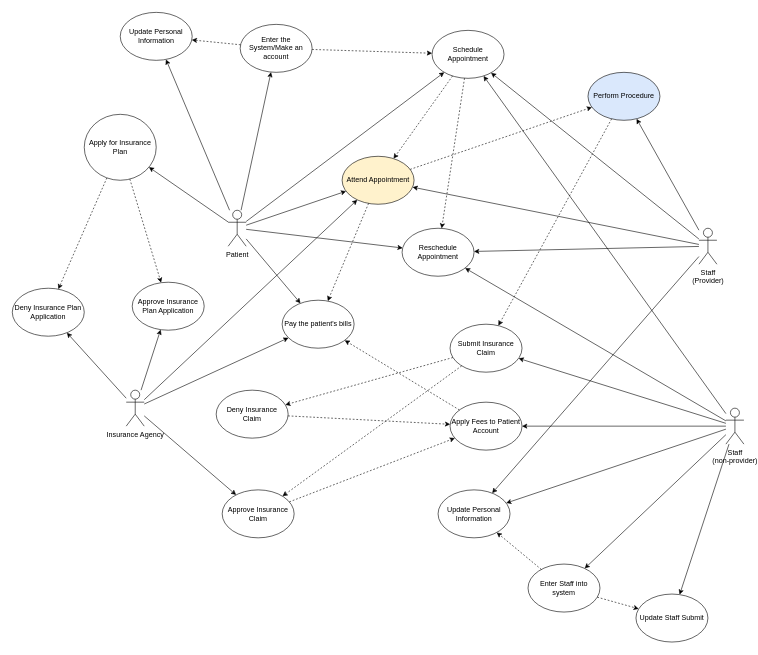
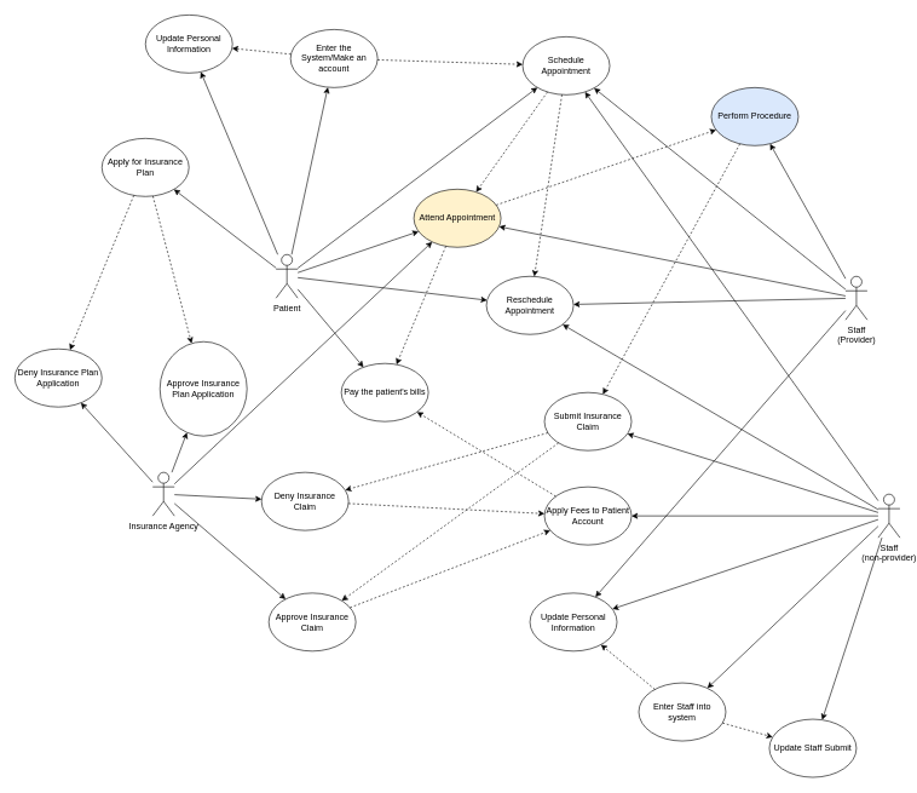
  <mxCell id="0" />
  <mxCell id="1" parent="0" />
  <mxCell id="2" value="Patient" style="shape=umlActor;verticalLabelPosition=bottom;verticalAlign=top;html=1;outlineConnect=0;" parent="1" vertex="1"><mxGeometry x="380" y="350" width="30" height="60" as="geometry" /></mxCell>
  <mxCell id="3" value="" style="endArrow=classic;html=1;rounded=0;" parent="1" source="2" target="9" edge="1"><mxGeometry width="50" height="50" relative="1" as="geometry"><mxPoint x="600" y="310" as="sourcePoint" /><mxPoint x="810" y="110" as="targetPoint" /></mxGeometry></mxCell>
  <mxCell id="4" value="Staff&lt;br&gt;(Provider)" style="shape=umlActor;verticalLabelPosition=bottom;verticalAlign=top;html=1;outlineConnect=0;" parent="1" vertex="1"><mxGeometry x="1165" y="380" width="30" height="60" as="geometry" /></mxCell>
  <mxCell id="5" value="Insurance Agency" style="shape=umlActor;verticalLabelPosition=bottom;verticalAlign=top;html=1;outlineConnect=0;" parent="1" vertex="1"><mxGeometry x="210" y="650" width="30" height="60" as="geometry" /></mxCell>
  <mxCell id="6" value="Staff&lt;br&gt;(non-provider)" style="shape=umlActor;verticalLabelPosition=bottom;verticalAlign=top;html=1;outlineConnect=0;" parent="1" vertex="1"><mxGeometry x="1210" y="680" width="30" height="60" as="geometry" /></mxCell>
  <mxCell id="7" value="Schedule Appointment" style="ellipse;whiteSpace=wrap;html=1;" parent="1" vertex="1"><mxGeometry x="720" y="50" width="120" height="80" as="geometry" /></mxCell>
  <mxCell id="8" value="Pay the patient's bills" style="ellipse;whiteSpace=wrap;html=1;" parent="1" vertex="1"><mxGeometry x="470" y="500" width="120" height="80" as="geometry" /></mxCell>
- <mxCell id="9" value="Apply for Insurance Plan" style="ellipse;whiteSpace=wrap;html=1;" parent="1" vertex="1"><mxGeometry x="140" y="190" width="120" height="110" as="geometry" /></mxCell>
+ <mxCell id="9" value="Apply for Insurance Plan" style="ellipse;whiteSpace=wrap;html=1;" parent="1" vertex="1"><mxGeometry x="140" y="190" width="120" height="80" as="geometry" /></mxCell>
  <mxCell id="10" value="" style="endArrow=classic;html=1;rounded=0;" parent="1" source="2" target="8" edge="1"><mxGeometry width="50" height="50" relative="1" as="geometry"><mxPoint x="740" y="380" as="sourcePoint" /><mxPoint x="820" y="120" as="targetPoint" /></mxGeometry></mxCell>
  <mxCell id="11" value="" style="endArrow=classic;html=1;rounded=0;" parent="1" source="2" target="7" edge="1"><mxGeometry width="50" height="50" relative="1" as="geometry"><mxPoint x="670" y="376" as="sourcePoint" /><mxPoint x="756" y="293" as="targetPoint" /></mxGeometry></mxCell>
  <mxCell id="12" value="Attend Appointment" style="ellipse;whiteSpace=wrap;html=1;fillColor=#fff2cc;" parent="1" vertex="1"><mxGeometry x="570" y="260" width="120" height="80" as="geometry" /></mxCell>
  <mxCell id="13" value="" style="endArrow=classic;html=1;rounded=0;" parent="1" source="2" target="12" edge="1"><mxGeometry width="50" height="50" relative="1" as="geometry"><mxPoint x="670" y="390" as="sourcePoint" /><mxPoint x="780" y="390" as="targetPoint" /></mxGeometry></mxCell>
  <mxCell id="14" value="" style="endArrow=classic;html=1;rounded=0;" parent="1" source="4" target="12" edge="1"><mxGeometry width="50" height="50" relative="1" as="geometry"><mxPoint x="670" y="400" as="sourcePoint" /><mxPoint x="797" y="482" as="targetPoint" /></mxGeometry></mxCell>
  <mxCell id="15" value="" style="endArrow=classic;html=1;rounded=0;" parent="1" source="4" target="7" edge="1"><mxGeometry width="50" height="50" relative="1" as="geometry"><mxPoint x="1060" y="519" as="sourcePoint" /><mxPoint x="900" y="513" as="targetPoint" /></mxGeometry></mxCell>
  <mxCell id="16" value="" style="endArrow=classic;html=1;rounded=0;" parent="1" source="6" target="7" edge="1"><mxGeometry width="50" height="50" relative="1" as="geometry"><mxPoint x="1070" y="529" as="sourcePoint" /><mxPoint x="910" y="523" as="targetPoint" /></mxGeometry></mxCell>
- <mxCell id="17" value="" style="endArrow=classic;html=1;rounded=0;" parent="1" source="5" target="8" edge="1"><mxGeometry width="50" height="50" relative="1" as="geometry"><mxPoint x="670" y="388" as="sourcePoint" /><mxPoint x="921" y="357" as="targetPoint" /></mxGeometry></mxCell>
+ <mxCell id="17" value="" style="endArrow=classic;html=1;rounded=0;" parent="1" source="5" target="31" edge="1"><mxGeometry width="50" height="50" relative="1" as="geometry"><mxPoint x="670" y="388" as="sourcePoint" /><mxPoint x="921" y="357" as="targetPoint" /></mxGeometry></mxCell>
  <mxCell id="18" value="" style="endArrow=classic;html=1;rounded=0;dashed=1;" parent="1" source="7" target="12" edge="1"><mxGeometry width="50" height="50" relative="1" as="geometry"><mxPoint x="890" y="130" as="sourcePoint" /><mxPoint x="940" y="80" as="targetPoint" /></mxGeometry></mxCell>
  <mxCell id="19" value="" style="endArrow=classic;html=1;rounded=0;dashed=1;" parent="1" source="12" target="8" edge="1"><mxGeometry width="50" height="50" relative="1" as="geometry"><mxPoint x="890" y="130" as="sourcePoint" /><mxPoint x="940" y="80" as="targetPoint" /></mxGeometry></mxCell>
  <mxCell id="20" value="Reschedule Appointment" style="ellipse;whiteSpace=wrap;html=1;" parent="1" vertex="1"><mxGeometry x="670" y="380" width="120" height="80" as="geometry" /></mxCell>
  <mxCell id="21" value="" style="endArrow=classic;html=1;rounded=0;" parent="1" source="2" target="20" edge="1"><mxGeometry width="50" height="50" relative="1" as="geometry"><mxPoint x="560" y="459.999" as="sourcePoint" /><mxPoint x="738" y="581.74" as="targetPoint" /></mxGeometry></mxCell>
  <mxCell id="22" value="" style="endArrow=classic;html=1;rounded=0;" parent="1" source="4" target="20" edge="1"><mxGeometry width="50" height="50" relative="1" as="geometry"><mxPoint x="680" y="410" as="sourcePoint" /><mxPoint x="848" y="522" as="targetPoint" /></mxGeometry></mxCell>
  <mxCell id="23" value="" style="endArrow=classic;html=1;rounded=0;" parent="1" source="6" target="20" edge="1"><mxGeometry width="50" height="50" relative="1" as="geometry"><mxPoint x="995.48" y="779.25" as="sourcePoint" /><mxPoint x="899.434" y="803.749" as="targetPoint" /></mxGeometry></mxCell>
  <mxCell id="24" value="" style="endArrow=classic;html=1;rounded=0;dashed=1;" parent="1" source="7" target="20" edge="1"><mxGeometry width="50" height="50" relative="1" as="geometry"><mxPoint x="890" y="130" as="sourcePoint" /><mxPoint x="940" y="80" as="targetPoint" /></mxGeometry></mxCell>
  <mxCell id="25" value="Perform Procedure" style="ellipse;whiteSpace=wrap;html=1;fillColor=#dae8fc;" parent="1" vertex="1"><mxGeometry x="980" y="120" width="120" height="80" as="geometry" /></mxCell>
  <mxCell id="26" value="" style="endArrow=classic;html=1;rounded=0;" parent="1" source="4" target="25" edge="1"><mxGeometry width="50" height="50" relative="1" as="geometry"><mxPoint x="1200" y="575" as="sourcePoint" /><mxPoint x="1013" y="383" as="targetPoint" /></mxGeometry></mxCell>
  <mxCell id="27" value="" style="endArrow=classic;html=1;rounded=0;dashed=1;" parent="1" source="12" target="25" edge="1"><mxGeometry width="50" height="50" relative="1" as="geometry"><mxPoint x="904" y="463" as="sourcePoint" /><mxPoint x="956" y="387" as="targetPoint" /></mxGeometry></mxCell>
  <mxCell id="28" value="Submit Insurance Claim" style="ellipse;whiteSpace=wrap;html=1;" parent="1" vertex="1"><mxGeometry x="750" y="540" width="120" height="80" as="geometry" /></mxCell>
  <mxCell id="29" value="" style="endArrow=classic;html=1;rounded=0;" parent="1" source="6" target="28" edge="1"><mxGeometry width="50" height="50" relative="1" as="geometry"><mxPoint x="1105.48" y="883.25" as="sourcePoint" /><mxPoint x="832.48" y="828.25" as="targetPoint" /></mxGeometry></mxCell>
  <mxCell id="30" value="Approve Insurance Claim" style="ellipse;whiteSpace=wrap;html=1;" parent="1" vertex="1"><mxGeometry x="370" y="816.25" width="120" height="80" as="geometry" /></mxCell>
  <mxCell id="31" value="Deny Insurance Claim" style="ellipse;whiteSpace=wrap;html=1;" parent="1" vertex="1"><mxGeometry x="360" y="650" width="120" height="80" as="geometry" /></mxCell>
  <mxCell id="32" value="" style="endArrow=classic;html=1;rounded=0;" parent="1" source="5" target="30" edge="1"><mxGeometry width="50" height="50" relative="1" as="geometry"><mxPoint x="1110" y="183" as="sourcePoint" /><mxPoint x="877" y="237" as="targetPoint" /></mxGeometry></mxCell>
  <mxCell id="33" value="" style="endArrow=classic;html=1;rounded=0;" parent="1" source="5" target="12" edge="1"><mxGeometry width="50" height="50" relative="1" as="geometry"><mxPoint x="1140" y="170" as="sourcePoint" /><mxPoint x="1207" y="128" as="targetPoint" /></mxGeometry></mxCell>
  <mxCell id="34" value="" style="endArrow=classic;html=1;rounded=0;dashed=1;" parent="1" source="28" target="30" edge="1"><mxGeometry width="50" height="50" relative="1" as="geometry"><mxPoint x="1400" y="500" as="sourcePoint" /><mxPoint x="1300" y="540" as="targetPoint" /><Array as="points" /></mxGeometry></mxCell>
  <mxCell id="35" value="" style="endArrow=classic;html=1;rounded=0;dashed=1;" parent="1" source="28" target="31" edge="1"><mxGeometry width="50" height="50" relative="1" as="geometry"><mxPoint x="1327" y="531" as="sourcePoint" /><mxPoint x="1263" y="339" as="targetPoint" /><Array as="points" /></mxGeometry></mxCell>
  <mxCell id="36" value="Apply Fees to Patient Account" style="ellipse;whiteSpace=wrap;html=1;" parent="1" vertex="1"><mxGeometry x="750" y="670" width="120" height="80" as="geometry" /></mxCell>
  <mxCell id="37" value="" style="endArrow=classic;html=1;rounded=0;" parent="1" source="6" target="36" edge="1"><mxGeometry width="50" height="50" relative="1" as="geometry"><mxPoint x="1135.48" y="874.25" as="sourcePoint" /><mxPoint x="1229.999" y="791.48" as="targetPoint" /></mxGeometry></mxCell>
  <mxCell id="38" value="" style="endArrow=classic;html=1;rounded=0;dashed=1;" parent="1" source="30" target="36" edge="1"><mxGeometry width="50" height="50" relative="1" as="geometry"><mxPoint x="1328" y="531" as="sourcePoint" /><mxPoint x="1272" y="349" as="targetPoint" /><Array as="points" /></mxGeometry></mxCell>
  <mxCell id="39" value="" style="endArrow=classic;html=1;rounded=0;dashed=1;" parent="1" source="31" target="36" edge="1"><mxGeometry width="50" height="50" relative="1" as="geometry"><mxPoint x="1284" y="347" as="sourcePoint" /><mxPoint x="1470" y="623" as="targetPoint" /><Array as="points" /></mxGeometry></mxCell>
  <mxCell id="40" value="" style="endArrow=classic;html=1;rounded=0;dashed=1;" parent="1" source="25" target="28" edge="1"><mxGeometry width="50" height="50" relative="1" as="geometry"><mxPoint x="1303" y="540" as="sourcePoint" /><mxPoint x="1267" y="350" as="targetPoint" /><Array as="points" /></mxGeometry></mxCell>
- <mxCell id="41" value="Approve Insurance Plan Application" style="ellipse;whiteSpace=wrap;html=1;" parent="1" vertex="1"><mxGeometry x="220" y="470" width="120" height="80" as="geometry" /></mxCell>
+ <mxCell id="41" value="Approve Insurance Plan Application" style="ellipse;whiteSpace=wrap;html=1;" parent="1" vertex="1"><mxGeometry x="220" y="470" width="120" height="130" as="geometry" /></mxCell>
  <mxCell id="42" value="Deny Insurance Plan Application" style="ellipse;whiteSpace=wrap;html=1;" parent="1" vertex="1"><mxGeometry x="20" y="480" width="120" height="80" as="geometry" /></mxCell>
  <mxCell id="43" value="" style="endArrow=classic;html=1;rounded=0;" parent="1" source="5" target="42" edge="1"><mxGeometry width="50" height="50" relative="1" as="geometry"><mxPoint x="1110" y="183" as="sourcePoint" /><mxPoint x="877" y="237" as="targetPoint" /></mxGeometry></mxCell>
  <mxCell id="44" value="" style="endArrow=classic;html=1;rounded=0;" parent="1" source="5" target="41" edge="1"><mxGeometry width="50" height="50" relative="1" as="geometry"><mxPoint x="1117" y="150" as="sourcePoint" /><mxPoint x="1085" y="29" as="targetPoint" /></mxGeometry></mxCell>
  <mxCell id="45" value="Update Personal Information" style="ellipse;whiteSpace=wrap;html=1;" parent="1" vertex="1"><mxGeometry x="200" y="20" width="120" height="80" as="geometry" /></mxCell>
  <mxCell id="46" value="" style="endArrow=classic;html=1;rounded=0;" parent="1" source="2" target="45" edge="1"><mxGeometry width="50" height="50" relative="1" as="geometry"><mxPoint x="670" y="396" as="sourcePoint" /><mxPoint x="783" y="440" as="targetPoint" /></mxGeometry></mxCell>
  <mxCell id="47" value="Enter the System/Make an account" style="ellipse;whiteSpace=wrap;html=1;" parent="1" vertex="1"><mxGeometry x="400" y="40" width="120" height="80" as="geometry" /></mxCell>
  <mxCell id="48" value="" style="endArrow=classic;html=1;rounded=0;" parent="1" source="2" target="47" edge="1"><mxGeometry width="50" height="50" relative="1" as="geometry"><mxPoint x="640" y="394" as="sourcePoint" /><mxPoint x="505" y="434" as="targetPoint" /></mxGeometry></mxCell>
  <mxCell id="49" value="" style="endArrow=classic;html=1;rounded=0;dashed=1;" parent="1" source="47" target="45" edge="1"><mxGeometry width="50" height="50" relative="1" as="geometry"><mxPoint x="860" y="172" as="sourcePoint" /><mxPoint x="710" y="178" as="targetPoint" /></mxGeometry></mxCell>
  <mxCell id="50" value="" style="endArrow=classic;html=1;rounded=0;dashed=1;" parent="1" source="47" target="7" edge="1"><mxGeometry width="50" height="50" relative="1" as="geometry"><mxPoint x="460" y="330" as="sourcePoint" /><mxPoint x="460" y="420" as="targetPoint" /></mxGeometry></mxCell>
  <mxCell id="51" value="Enter Staff into system" style="ellipse;whiteSpace=wrap;html=1;" parent="1" vertex="1"><mxGeometry x="880" y="940" width="120" height="80" as="geometry" /></mxCell>
  <mxCell id="52" value="Update Staff Submit" style="ellipse;whiteSpace=wrap;html=1;" parent="1" vertex="1"><mxGeometry x="1060" y="990" width="120" height="80" as="geometry" /></mxCell>
  <mxCell id="53" value="" style="endArrow=classic;html=1;rounded=0;" parent="1" source="6" target="51" edge="1"><mxGeometry width="50" height="50" relative="1" as="geometry"><mxPoint x="1055.48" y="870.25" as="sourcePoint" /><mxPoint x="907.48" y="815.25" as="targetPoint" /></mxGeometry></mxCell>
  <mxCell id="54" value="" style="endArrow=classic;html=1;rounded=0;" parent="1" source="6" target="52" edge="1"><mxGeometry width="50" height="50" relative="1" as="geometry"><mxPoint x="1055.48" y="881.25" as="sourcePoint" /><mxPoint x="939.48" y="919.25" as="targetPoint" /></mxGeometry></mxCell>
  <mxCell id="55" value="" style="endArrow=classic;html=1;rounded=0;dashed=1;" parent="1" source="51" target="52" edge="1"><mxGeometry width="50" height="50" relative="1" as="geometry"><mxPoint x="1356.48" y="566.25" as="sourcePoint" /><mxPoint x="1304.48" y="786.25" as="targetPoint" /><Array as="points" /></mxGeometry></mxCell>
  <mxCell id="56" value="Update Personal Information" style="ellipse;whiteSpace=wrap;html=1;" parent="1" vertex="1"><mxGeometry x="730" y="816.25" width="120" height="80" as="geometry" /></mxCell>
  <mxCell id="57" value="" style="endArrow=classic;html=1;rounded=0;" parent="1" source="4" target="56" edge="1"><mxGeometry width="50" height="50" relative="1" as="geometry"><mxPoint x="1015.48" y="720" as="sourcePoint" /><mxPoint x="827.48" y="761.25" as="targetPoint" /></mxGeometry></mxCell>
  <mxCell id="58" value="" style="endArrow=classic;html=1;rounded=0;dashed=1;" parent="1" source="51" target="56" edge="1"><mxGeometry width="50" height="50" relative="1" as="geometry"><mxPoint x="916.48" y="970.25" as="sourcePoint" /><mxPoint x="964.48" y="1022.25" as="targetPoint" /><Array as="points" /></mxGeometry></mxCell>
  <mxCell id="59" value="" style="endArrow=classic;html=1;rounded=0;" parent="1" source="6" target="56" edge="1"><mxGeometry width="50" height="50" relative="1" as="geometry"><mxPoint x="635.48" y="547.25" as="sourcePoint" /><mxPoint x="515.48" y="636.25" as="targetPoint" /></mxGeometry></mxCell>
  <mxCell id="60" value="" style="endArrow=classic;html=1;rounded=0;dashed=1;" parent="1" source="36" target="8" edge="1"><mxGeometry width="50" height="50" relative="1" as="geometry"><mxPoint x="1201" y="541" as="sourcePoint" /><mxPoint x="1279" y="259" as="targetPoint" /><Array as="points" /></mxGeometry></mxCell>
  <mxCell id="61" value="" style="endArrow=classic;html=1;rounded=0;dashed=1;" parent="1" source="9" target="42" edge="1"><mxGeometry width="50" height="50" relative="1" as="geometry"><mxPoint x="679" y="557" as="sourcePoint" /><mxPoint x="811" y="493" as="targetPoint" /></mxGeometry></mxCell>
  <mxCell id="62" value="" style="endArrow=classic;html=1;rounded=0;dashed=1;" parent="1" source="9" target="41" edge="1"><mxGeometry width="50" height="50" relative="1" as="geometry"><mxPoint x="809" y="176" as="sourcePoint" /><mxPoint x="956" y="193" as="targetPoint" /></mxGeometry></mxCell>
